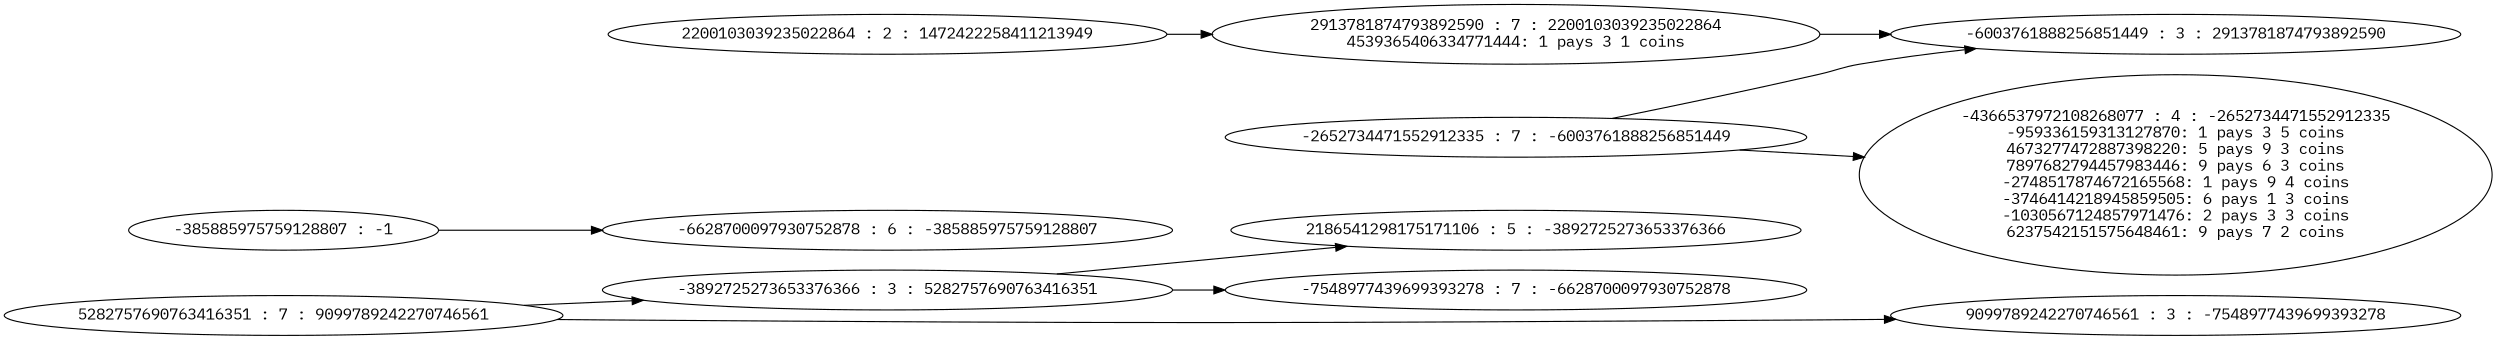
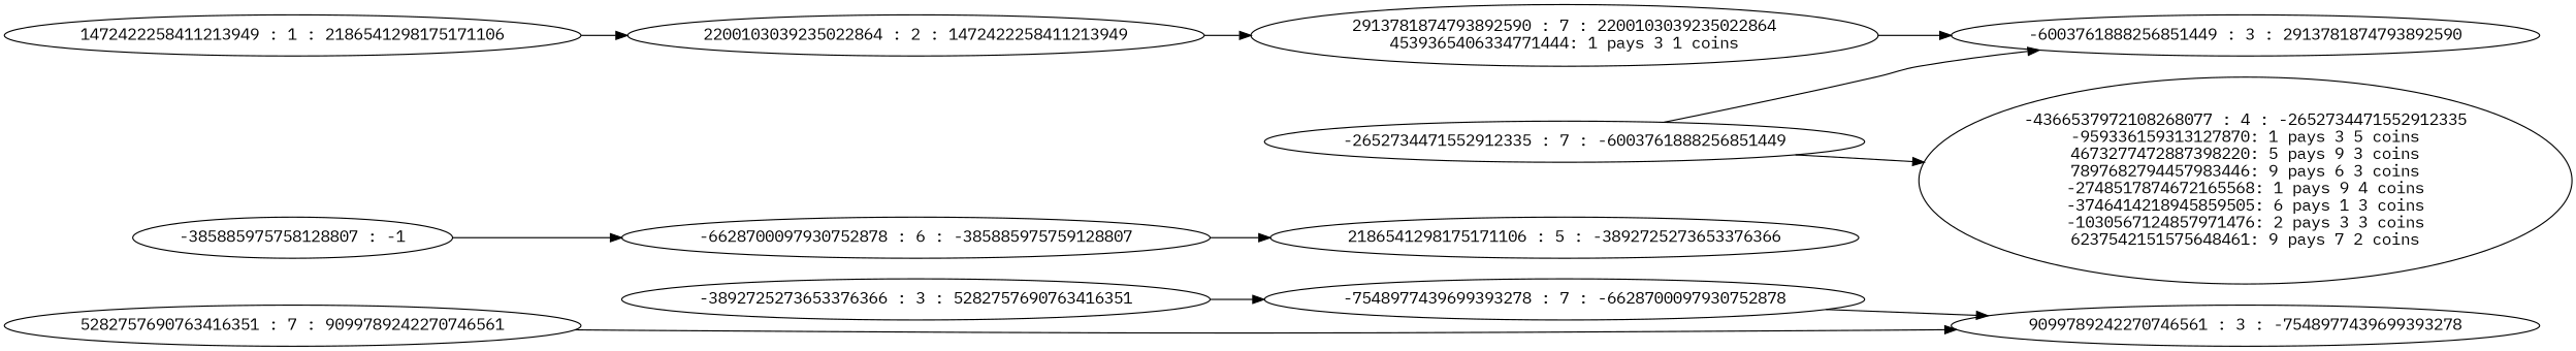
  digraph {
    fontname="IBM Plex Mono"
    rankdir=LR
    node [fontname="IBM Plex Mono"]
    edge [fontname="IBM Plex Mono"]
-   n1 [label="-385885975759128807 : -1"]
+   n1 [label="-385885975758128807 : -1"]
    n2 [label="-6628700097930752878 : 6 : -385885975759128807\n"]
    n3 [label="-7548977439699393278 : 7 : -6628700097930752878\n"]
    n4 [label="9099789242270746561 : 3 : -7548977439699393278\n"]
    n5 [label="5282757690763416351 : 7 : 9099789242270746561\n"]
    n6 [label="-3892725273653376366 : 3 : 5282757690763416351\n"]
    n7 [label="2186541298175171106 : 5 : -3892725273653376366\n"]
+   n8 [label="1472422258411213949 : 1 : 2186541298175171106\n"]
    n9 [label="2200103039235022864 : 2 : 1472422258411213949\n"]
    n10 [label="2913781874793892590 : 7 : 2200103039235022864\n4539365406334771444: 1 pays 3 1 coins\n"]
    n11 [label="-6003761888256851449 : 3 : 2913781874793892590\n"]
    n12 [label="-2652734471552912335 : 7 : -6003761888256851449\n"]
    n13 [label="-4366537972108268077 : 4 : -2652734471552912335\n-959336159313127870: 1 pays 3 5 coins\n4673277472887398220: 5 pays 9 3 coins\n7897682794457983446: 9 pays 6 3 coins\n-2748517874672165568: 1 pays 9 4 coins\n-3746414218945859505: 6 pays 1 3 coins\n-1030567124857971476: 2 pays 3 3 coins\n6237542151575648461: 9 pays 7 2 coins\n"]
    n1 -> n2
+   n3 -> n4
    n5 -> n4
-   n5 -> n6
    n6 -> n3
-   n6 -> n7
+   n2 -> n7
+   n8 -> n9
    n9 -> n10
    n10 -> n11
    n12 -> n11
    n12 -> n13
  }
